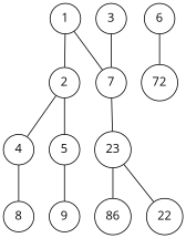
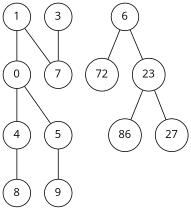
  graph {
    fontname="Open Sans"
    ordering=out
    node [fontname="Open Sans" shape=circle]
    edge [fontname="Open Sans"]
    1 [width=0.5]
-   2 [width=0.5]
+   2 [width=0.5 label=0]
    7 [width=0.5]
    4 [width=0.5]
    5 [width=0.5]
    3 [width=0.5]
    8 [width=0.5]
    9 [width=0.5]
    6 [width=0.5]
    n10 [label=72 width=0.5]
    n11 [label=23 width=0.5]
    n12 [label=86 width=0.5]
-   27 [width=0.5 label=22]
+   27 [width=0.5]
    1 -- 2
    1 -- 7
    2 -- 4
    2 -- 5
    4 -- 8
    5 -- 9
    3 -- 7
    6 -- n10
-   7 -- n11
+   6 -- n11
    n11 -- n12
    n11 -- 27
  }
